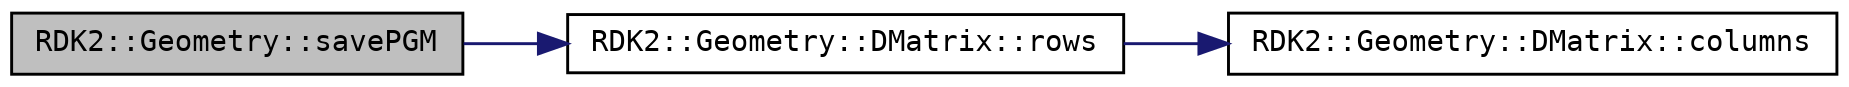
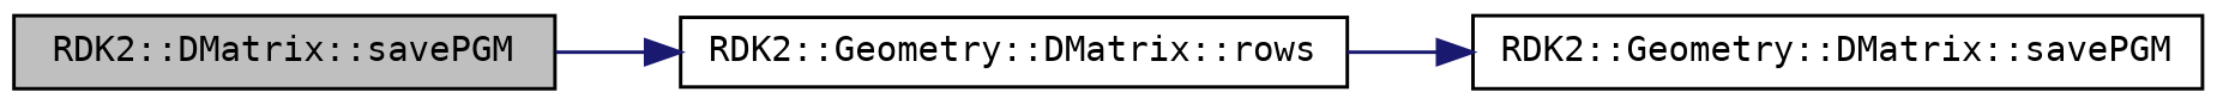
  digraph {
    fontname="DejaVu Sans Mono"
    rankdir=LR
    node [color=black fillcolor=white fontname="DejaVu Sans Mono" fontsize=10 shape=record style=filled]
    edge [color=midnightblue fontname="DejaVu Sans Mono" fontsize=10 labelfontname="FreeSans.ttf" labelfontsize=10 style=solid]
-   n1 [fillcolor=grey75 fontcolor=black height=0.2 label="RDK2::Geometry::savePGM" width=0.4]
+   n1 [fillcolor=grey75 fontcolor=black height=0.2 label="RDK2::DMatrix::savePGM" width=0.4]
    n2 [height=0.2 label="RDK2::Geometry::DMatrix::rows" width=0.4]
-   n3 [height=0.2 label="RDK2::Geometry::DMatrix::columns" width=0.4]
+   n3 [height=0.2 label="RDK2::Geometry::DMatrix::savePGM" width=0.4]
    n1 -> n2
    n2 -> n3
  }
